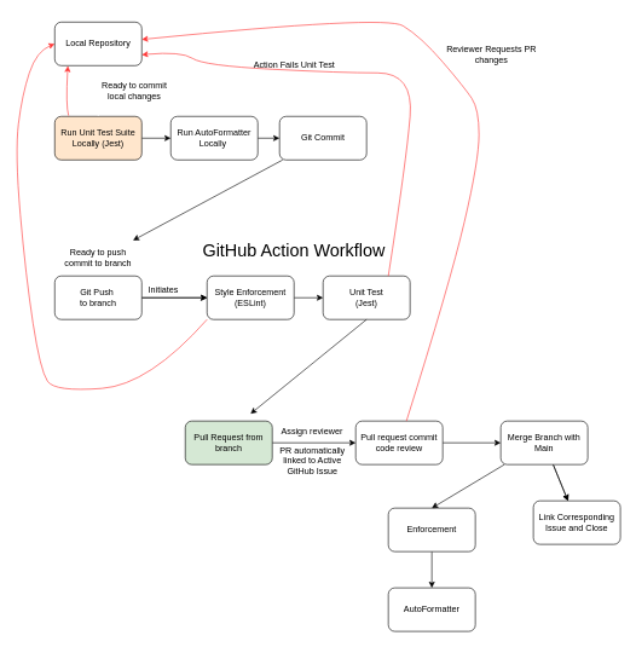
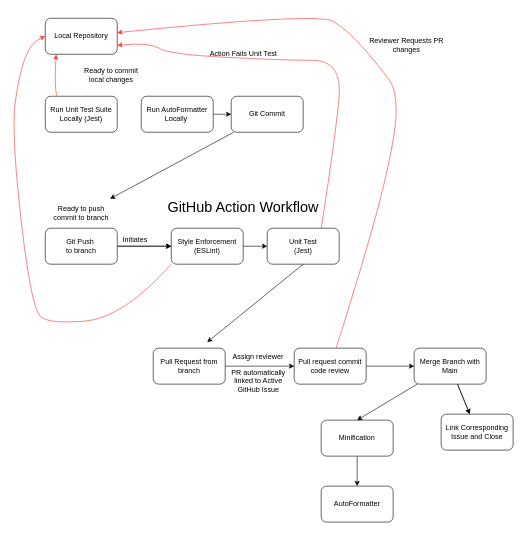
  <mxCell id="0" />
  <mxCell id="1" parent="0" />
  <mxCell id="2" value="" style="edgeStyle=none;html=1;" parent="1" source="4" target="6" edge="1"><mxGeometry relative="1" as="geometry" /></mxCell>
  <mxCell id="3" value="" style="edgeStyle=none;html=1;fontSize=24;" parent="1" source="4" target="6" edge="1"><mxGeometry relative="1" as="geometry" /></mxCell>
  <mxCell id="4" value="Git Push&amp;nbsp;&lt;br&gt;to branch" style="rounded=1;whiteSpace=wrap;html=1;" parent="1" vertex="1"><mxGeometry x="75" y="380" width="120" height="60" as="geometry" /></mxCell>
  <mxCell id="5" value="" style="edgeStyle=none;html=1;" parent="1" source="6" target="7" edge="1"><mxGeometry relative="1" as="geometry" /></mxCell>
  <mxCell id="6" value="Style Enforcement&lt;br&gt;(ESLint)" style="whiteSpace=wrap;html=1;rounded=1;" parent="1" vertex="1"><mxGeometry x="285" y="380" width="120" height="60" as="geometry" /></mxCell>
  <mxCell id="7" value="Unit Test&lt;br&gt;(Jest)" style="whiteSpace=wrap;html=1;rounded=1;" parent="1" vertex="1"><mxGeometry x="445" y="380" width="120" height="60" as="geometry" /></mxCell>
  <mxCell id="8" value="Ready to push commit to branch" style="text;html=1;strokeColor=none;fillColor=none;align=center;verticalAlign=middle;whiteSpace=wrap;rounded=0;" parent="1" vertex="1"><mxGeometry x="80" y="330" width="110" height="50" as="geometry" /></mxCell>
  <mxCell id="9" value="Ready to commit local changes" style="text;html=1;strokeColor=none;fillColor=none;align=center;verticalAlign=middle;whiteSpace=wrap;rounded=0;" parent="1" vertex="1"><mxGeometry x="130" y="100" width="110" height="50" as="geometry" /></mxCell>
  <mxCell id="10" value="&lt;font style=&quot;font-size: 24px;&quot;&gt;GitHub Action Workflow&lt;/font&gt;" style="text;html=1;strokeColor=none;fillColor=none;align=center;verticalAlign=middle;whiteSpace=wrap;rounded=0;" parent="1" vertex="1"><mxGeometry x="275" y="330" width="260" height="30" as="geometry" /></mxCell>
  <mxCell id="11" value="" style="edgeStyle=none;html=1;fontSize=24;" parent="1" source="12" target="16" edge="1"><mxGeometry relative="1" as="geometry" /></mxCell>
  <mxCell id="12" value="Run AutoFormatter Locally&amp;nbsp;" style="rounded=1;whiteSpace=wrap;html=1;" parent="1" vertex="1"><mxGeometry x="235" y="160" width="120" height="60" as="geometry" /></mxCell>
- <mxCell id="13" value="" style="edgeStyle=none;html=1;fontSize=24;" parent="1" source="14" target="12" edge="1"><mxGeometry relative="1" as="geometry" /></mxCell>
- <mxCell id="14" value="Run Unit Test Suite Locally (Jest)" style="rounded=1;whiteSpace=wrap;html=1;fillColor=#ffe6cc;" parent="1" vertex="1"><mxGeometry x="75" y="160" width="120" height="60" as="geometry" /></mxCell>
+ <mxCell id="14" value="Run Unit Test Suite Locally (Jest)" style="rounded=1;whiteSpace=wrap;html=1;" parent="1" vertex="1"><mxGeometry x="75" y="160" width="120" height="60" as="geometry" /></mxCell>
  <mxCell id="15" value="" style="edgeStyle=none;html=1;fontSize=24;entryX=0.936;entryY=0.018;entryDx=0;entryDy=0;entryPerimeter=0;" parent="1" source="16" target="8" edge="1"><mxGeometry relative="1" as="geometry" /></mxCell>
  <mxCell id="16" value="Git Commit" style="whiteSpace=wrap;html=1;rounded=1;" parent="1" vertex="1"><mxGeometry x="385" y="160" width="120" height="60" as="geometry" /></mxCell>
  <mxCell id="17" value="&lt;span style=&quot;font-size: 12px;&quot;&gt;Initiates&lt;/span&gt;" style="text;html=1;strokeColor=none;fillColor=none;align=center;verticalAlign=middle;whiteSpace=wrap;rounded=0;fontSize=24;" parent="1" vertex="1"><mxGeometry x="195" y="380" width="60" height="30" as="geometry" /></mxCell>
  <mxCell id="18" value="" style="edgeStyle=none;html=1;fontSize=12;" parent="1" source="19" target="21" edge="1"><mxGeometry relative="1" as="geometry" /></mxCell>
- <mxCell id="19" value="Pull Request from branch" style="rounded=1;whiteSpace=wrap;html=1;fontSize=12;fillColor=#d5e8d4;" parent="1" vertex="1"><mxGeometry x="255" y="580" width="120" height="60" as="geometry" /></mxCell>
+ <mxCell id="19" value="Pull Request from branch" style="rounded=1;whiteSpace=wrap;html=1;fontSize=12;" parent="1" vertex="1"><mxGeometry x="255" y="580" width="120" height="60" as="geometry" /></mxCell>
  <mxCell id="20" value="" style="edgeStyle=none;html=1;fontSize=12;" parent="1" source="21" target="27" edge="1"><mxGeometry relative="1" as="geometry" /></mxCell>
  <mxCell id="21" value="Pull request commit code review" style="rounded=1;whiteSpace=wrap;html=1;fontSize=12;" parent="1" vertex="1"><mxGeometry x="490" y="580" width="120" height="60" as="geometry" /></mxCell>
  <mxCell id="22" value="Assign reviewer" style="text;html=1;strokeColor=none;fillColor=none;align=center;verticalAlign=middle;whiteSpace=wrap;rounded=0;fontSize=12;" parent="1" vertex="1"><mxGeometry x="380" y="580" width="100" height="30" as="geometry" /></mxCell>
  <mxCell id="23" value="PR automatically linked to Active GitHub Issue" style="text;html=1;strokeColor=none;fillColor=none;align=center;verticalAlign=middle;whiteSpace=wrap;rounded=0;fontSize=12;" parent="1" vertex="1"><mxGeometry x="377.5" y="620" width="105" height="30" as="geometry" /></mxCell>
  <mxCell id="24" value="" style="edgeStyle=none;html=1;fontSize=24;exitX=0.5;exitY=1;exitDx=0;exitDy=0;" parent="1" source="7" edge="1"><mxGeometry relative="1" as="geometry"><mxPoint x="594.997" y="439.1" as="sourcePoint" /><mxPoint x="345" y="570" as="targetPoint" /></mxGeometry></mxCell>
  <mxCell id="25" value="" style="edgeStyle=none;html=1;fontSize=12;" parent="1" source="27" target="28" edge="1"><mxGeometry relative="1" as="geometry" /></mxCell>
  <mxCell id="26" value="" style="edgeStyle=none;html=1;fontSize=12;" parent="1" source="27" target="28" edge="1"><mxGeometry relative="1" as="geometry" /></mxCell>
  <mxCell id="27" value="Merge Branch with Main" style="whiteSpace=wrap;html=1;rounded=1;" parent="1" vertex="1"><mxGeometry x="690" y="580" width="120" height="60" as="geometry" /></mxCell>
  <mxCell id="28" value="Link Corresponding Issue and Close" style="whiteSpace=wrap;html=1;rounded=1;" parent="1" vertex="1"><mxGeometry x="735" y="690" width="120" height="60" as="geometry" /></mxCell>
  <mxCell id="29" value="AutoFormatter" style="whiteSpace=wrap;html=1;rounded=1;" parent="1" vertex="1"><mxGeometry x="535" y="810" width="120" height="60" as="geometry" /></mxCell>
  <mxCell id="30" value="" style="edgeStyle=none;html=1;fontSize=12;" parent="1" source="31" target="29" edge="1"><mxGeometry relative="1" as="geometry" /></mxCell>
- <mxCell id="31" value="Enforcement" style="whiteSpace=wrap;html=1;rounded=1;" parent="1" vertex="1"><mxGeometry x="535" y="700" width="120" height="60" as="geometry" /></mxCell>
+ <mxCell id="31" value="Minification" style="whiteSpace=wrap;html=1;rounded=1;" parent="1" vertex="1"><mxGeometry x="535" y="700" width="120" height="60" as="geometry" /></mxCell>
  <mxCell id="32" value="" style="edgeStyle=none;html=1;fontSize=24;exitX=0.5;exitY=1;exitDx=0;exitDy=0;entryX=0.5;entryY=0;entryDx=0;entryDy=0;" parent="1" target="31" edge="1"><mxGeometry relative="1" as="geometry"><mxPoint x="695" y="640" as="sourcePoint" /><mxPoint x="535" y="770" as="targetPoint" /></mxGeometry></mxCell>
  <mxCell id="33" value="" style="curved=1;endArrow=classic;html=1;exitX=0;exitY=1;exitDx=0;exitDy=0;strokeColor=#FF3333;entryX=0;entryY=0.5;entryDx=0;entryDy=0;" edge="1" parent="1" source="6" target="37"><mxGeometry width="50" height="50" relative="1" as="geometry"><mxPoint x="275" y="470" as="sourcePoint" /><mxPoint x="55" y="80" as="targetPoint" /><Array as="points"><mxPoint x="205" y="530" /><mxPoint x="75" y="540" /><mxPoint x="55" y="510" /><mxPoint x="35" y="380" /><mxPoint y="210" x="20" /><mxPoint x="30" y="130" /><mxPoint x="50" y="70" /></Array></mxGeometry></mxCell>
  <mxCell id="34" value="" style="curved=1;endArrow=classic;html=1;strokeColor=#FF3333;exitX=0.75;exitY=0;exitDx=0;exitDy=0;entryX=1;entryY=0.75;entryDx=0;entryDy=0;" edge="1" parent="1" source="7" target="37"><mxGeometry width="50" height="50" relative="1" as="geometry"><mxPoint x="560" y="270" as="sourcePoint" /><mxPoint x="200" y="70" as="targetPoint" /><Array as="points"><mxPoint x="560" y="220" /><mxPoint x="570" y="100" /><mxPoint x="470" y="100" /><mxPoint x="280" y="90" /><mxPoint x="250" y="70" /></Array></mxGeometry></mxCell>
  <mxCell id="35" value="Action Fails Unit Test" style="text;html=1;strokeColor=none;fillColor=none;align=center;verticalAlign=middle;whiteSpace=wrap;rounded=0;" vertex="1" parent="1"><mxGeometry x="337.5" y="65" width="135" height="50" as="geometry" /></mxCell>
  <mxCell id="36" value="" style="edgeStyle=none;html=1;strokeColor=#FFFFFF;" edge="1" parent="1" source="37" target="14"><mxGeometry relative="1" as="geometry" /></mxCell>
  <mxCell id="37" value="Local Repository" style="rounded=1;whiteSpace=wrap;html=1;" vertex="1" parent="1"><mxGeometry x="75" y="30" width="120" height="60" as="geometry" /></mxCell>
  <mxCell id="38" value="" style="curved=1;endArrow=classic;html=1;strokeColor=#FF3333;exitX=0.583;exitY=0;exitDx=0;exitDy=0;exitPerimeter=0;" edge="1" parent="1" source="21" target="37"><mxGeometry width="50" height="50" relative="1" as="geometry"><mxPoint x="550" y="570" as="sourcePoint" /><mxPoint x="200" y="50" as="targetPoint" /><Array as="points"><mxPoint x="620" y="390" /><mxPoint x="660" y="220" /><mxPoint x="660" y="150" /><mxPoint x="640" y="120" /><mxPoint x="580" y="50" /><mxPoint x="530" y="20" /></Array></mxGeometry></mxCell>
  <mxCell id="39" value="Reviewer Requests PR changes" style="text;html=1;strokeColor=none;fillColor=none;align=center;verticalAlign=middle;whiteSpace=wrap;rounded=0;" vertex="1" parent="1"><mxGeometry x="610" y="50" width="135" height="50" as="geometry" /></mxCell>
  <mxCell id="40" value="" style="curved=1;endArrow=classic;html=1;strokeColor=#FF3333;exitX=0.159;exitY=-0.018;exitDx=0;exitDy=0;exitPerimeter=0;entryX=0.151;entryY=1.006;entryDx=0;entryDy=0;entryPerimeter=0;" edge="1" parent="1" source="14" target="37"><mxGeometry width="50" height="50" relative="1" as="geometry"><mxPoint x="90" y="150" as="sourcePoint" /><mxPoint x="50" y="100" as="targetPoint" /><Array as="points"><mxPoint x="90" y="145" /></Array></mxGeometry></mxCell>
